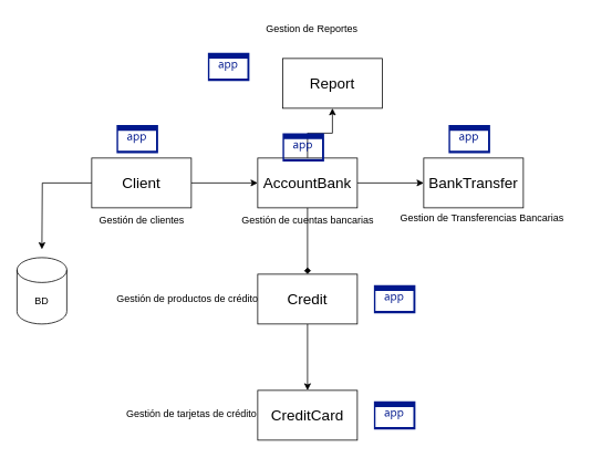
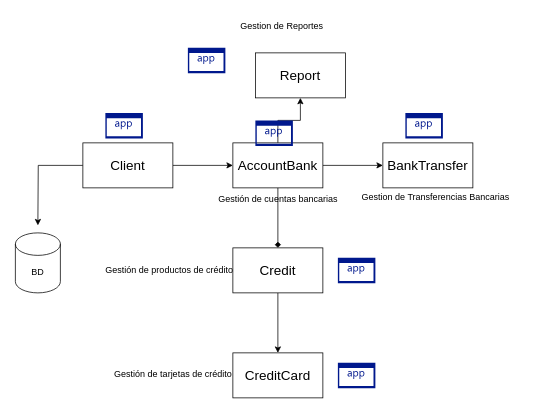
  <mxCell id="0" />
  <mxCell id="1" parent="0" />
  <mxCell id="2" value="" style="edgeStyle=orthogonalEdgeStyle;rounded=0;orthogonalLoop=1;jettySize=auto;html=1;" parent="1" source="4" target="8" edge="1"><mxGeometry relative="1" as="geometry" /></mxCell>
  <mxCell id="3" value="" style="edgeStyle=orthogonalEdgeStyle;rounded=0;orthogonalLoop=1;jettySize=auto;html=1;" edge="1" parent="1" source="4"><mxGeometry relative="1" as="geometry"><mxPoint x="50" y="300" as="targetPoint" /></mxGeometry></mxCell>
  <mxCell id="4" value="&lt;font style=&quot;font-size: 18px;&quot;&gt;Client&lt;/font&gt;" style="rounded=0;whiteSpace=wrap;html=1;" parent="1" vertex="1"><mxGeometry x="110" y="190" width="120" height="60" as="geometry" /></mxCell>
  <mxCell id="5" value="" style="edgeStyle=orthogonalEdgeStyle;rounded=0;orthogonalLoop=1;jettySize=auto;html=1;" edge="1" parent="1" source="8" target="19"><mxGeometry relative="1" as="geometry" /></mxCell>
  <mxCell id="6" value="" style="edgeStyle=orthogonalEdgeStyle;rounded=0;orthogonalLoop=1;jettySize=auto;html=1;endArrow=diamond;" edge="1" parent="1" source="8" target="10"><mxGeometry relative="1" as="geometry" /></mxCell>
  <mxCell id="7" value="" style="edgeStyle=orthogonalEdgeStyle;rounded=0;orthogonalLoop=1;jettySize=auto;html=1;" edge="1" parent="1" source="8" target="22"><mxGeometry relative="1" as="geometry" /></mxCell>
  <mxCell id="8" value="&lt;font style=&quot;font-size: 18px;&quot;&gt;AccountBank&lt;/font&gt;" style="whiteSpace=wrap;html=1;rounded=0;" parent="1" vertex="1"><mxGeometry x="310" y="190" width="120" height="60" as="geometry" /></mxCell>
  <mxCell id="9" value="" style="edgeStyle=orthogonalEdgeStyle;rounded=0;orthogonalLoop=1;jettySize=auto;html=1;" parent="1" source="10" target="11" edge="1"><mxGeometry relative="1" as="geometry" /></mxCell>
  <mxCell id="10" value="&lt;font style=&quot;font-size: 18px;&quot;&gt;Credit&lt;/font&gt;" style="whiteSpace=wrap;html=1;rounded=0;" parent="1" vertex="1"><mxGeometry x="310" y="330" width="120" height="60" as="geometry" /></mxCell>
  <mxCell id="11" value="&lt;font style=&quot;font-size: 18px;&quot;&gt;CreditCard&lt;/font&gt;" style="whiteSpace=wrap;html=1;rounded=0;" parent="1" vertex="1"><mxGeometry x="310" y="470" width="120" height="60" as="geometry" /></mxCell>
  <mxCell id="12" value="" style="sketch=0;aspect=fixed;pointerEvents=1;shadow=0;dashed=0;html=1;strokeColor=none;labelPosition=center;verticalLabelPosition=bottom;verticalAlign=top;align=center;fillColor=#00188D;shape=mxgraph.mscae.enterprise.application" parent="1" vertex="1"><mxGeometry x="140" y="150" width="50" height="34" as="geometry" /></mxCell>
  <mxCell id="13" value="" style="sketch=0;aspect=fixed;pointerEvents=1;shadow=0;dashed=0;html=1;strokeColor=none;labelPosition=center;verticalLabelPosition=bottom;verticalAlign=top;align=center;fillColor=#00188D;shape=mxgraph.mscae.enterprise.application" parent="1" vertex="1"><mxGeometry x="450" y="343" width="50" height="34" as="geometry" /></mxCell>
  <mxCell id="14" value="" style="sketch=0;aspect=fixed;pointerEvents=1;shadow=0;dashed=0;html=1;strokeColor=none;labelPosition=center;verticalLabelPosition=bottom;verticalAlign=top;align=center;fillColor=#00188D;shape=mxgraph.mscae.enterprise.application" parent="1" vertex="1"><mxGeometry x="450" y="483" width="50" height="34" as="geometry" /></mxCell>
- <mxCell id="15" value="Gestión de clientes" style="text;html=1;align=center;verticalAlign=middle;resizable=0;points=[];autosize=1;strokeColor=none;fillColor=none;" parent="1" vertex="1"><mxGeometry x="110" y="250" width="120" height="30" as="geometry" /></mxCell>
  <mxCell id="16" value="Gestión de productos de crédito" style="text;html=1;align=center;verticalAlign=middle;resizable=0;points=[];autosize=1;strokeColor=none;fillColor=none;" parent="1" vertex="1"><mxGeometry x="130" y="345" width="190" height="30" as="geometry" /></mxCell>
  <mxCell id="17" value="Gestión de tarjetas de crédito" style="text;html=1;align=center;verticalAlign=middle;resizable=0;points=[];autosize=1;strokeColor=none;fillColor=none;" parent="1" vertex="1"><mxGeometry x="140" y="483" width="180" height="30" as="geometry" /></mxCell>
  <mxCell id="18" value="Gestión de cuentas bancarias" style="text;html=1;align=center;verticalAlign=middle;resizable=0;points=[];autosize=1;strokeColor=none;fillColor=none;" parent="1" vertex="1"><mxGeometry x="280" y="250" width="180" height="30" as="geometry" /></mxCell>
  <mxCell id="19" value="&lt;font style=&quot;font-size: 18px;&quot;&gt;BankTransfer&lt;/font&gt;" style="whiteSpace=wrap;html=1;rounded=0;" vertex="1" parent="1"><mxGeometry x="510" y="190" width="120" height="60" as="geometry" /></mxCell>
  <mxCell id="20" value="" style="sketch=0;aspect=fixed;pointerEvents=1;shadow=0;dashed=0;html=1;strokeColor=none;labelPosition=center;verticalLabelPosition=bottom;verticalAlign=top;align=center;fillColor=#00188D;shape=mxgraph.mscae.enterprise.application" vertex="1" parent="1"><mxGeometry x="540" y="150" width="50" height="34" as="geometry" /></mxCell>
  <mxCell id="21" value="Gestion de Transferencias Bancarias" style="text;html=1;align=center;verticalAlign=middle;resizable=0;points=[];autosize=1;strokeColor=none;fillColor=none;" vertex="1" parent="1"><mxGeometry x="470" y="248" width="220" height="30" as="geometry" /></mxCell>
  <mxCell id="22" value="&lt;font style=&quot;font-size: 18px;&quot;&gt;Report&lt;/font&gt;" style="whiteSpace=wrap;html=1;rounded=0;" vertex="1" parent="1"><mxGeometry x="340" y="70" width="120" height="60" as="geometry" /></mxCell>
  <mxCell id="23" value="Gestion de Reportes" style="text;html=1;align=center;verticalAlign=middle;resizable=0;points=[];autosize=1;strokeColor=none;fillColor=none;" vertex="1" parent="1"><mxGeometry x="310" y="20" width="130" height="30" as="geometry" /></mxCell>
  <mxCell id="24" value="" style="sketch=0;aspect=fixed;pointerEvents=1;shadow=0;dashed=0;html=1;strokeColor=none;labelPosition=center;verticalLabelPosition=bottom;verticalAlign=top;align=center;fillColor=#00188D;shape=mxgraph.mscae.enterprise.application" vertex="1" parent="1"><mxGeometry x="250" y="63" width="50" height="34" as="geometry" /></mxCell>
  <mxCell id="25" value="" style="sketch=0;aspect=fixed;pointerEvents=1;shadow=0;dashed=0;html=1;strokeColor=none;labelPosition=center;verticalLabelPosition=bottom;verticalAlign=top;align=center;fillColor=#00188D;shape=mxgraph.mscae.enterprise.application" vertex="1" parent="1"><mxGeometry x="340" y="160" width="50" height="34" as="geometry" /></mxCell>
  <mxCell id="26" value="BD" style="shape=cylinder3;whiteSpace=wrap;html=1;boundedLbl=1;backgroundOutline=1;size=15;" vertex="1" parent="1"><mxGeometry x="20" y="310" width="60" height="80" as="geometry" /></mxCell>
